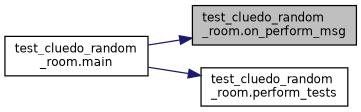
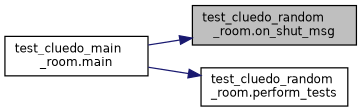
  digraph {
    rankdir=LR
    node [color=black fillcolor=white fontname=Helvetica fontsize=10 shape=record style=filled]
    edge [color=midnightblue fontname=Helvetica fontsize=10 labelfontname=Helvetica labelfontsize=10 style=solid]
-   n1 [fillcolor=grey75 fontcolor=black height=0.2 label="test_cluedo_random\l_room.on_perform_msg" width=0.4]
-   n2 [height=0.2 label="test_cluedo_random\l_room.main" width=0.4]
+   n1 [fillcolor=grey75 fontcolor=black height=0.2 label="test_cluedo_random\l_room.on_shut_msg" width=0.4]
+   n2 [height=0.2 label="test_cluedo_main\l_room.main" width=0.4]
    n3 [height=0.2 label="test_cluedo_random\l_room.perform_tests" width=0.4]
    n2 -> n1
    n2 -> n3
  }
